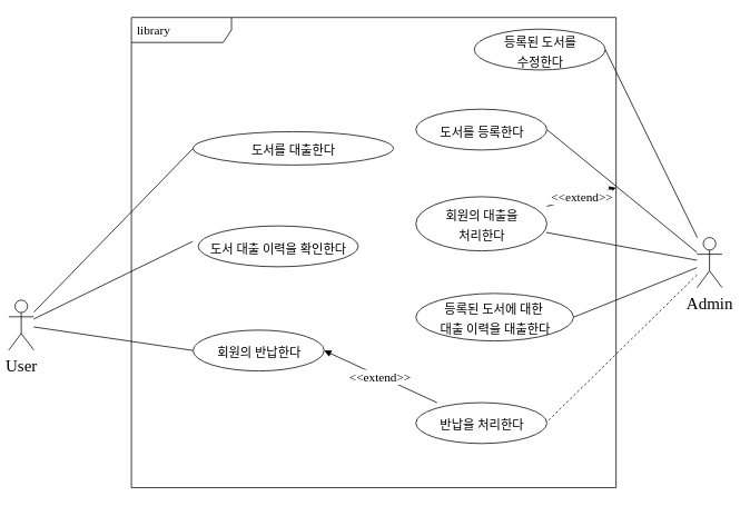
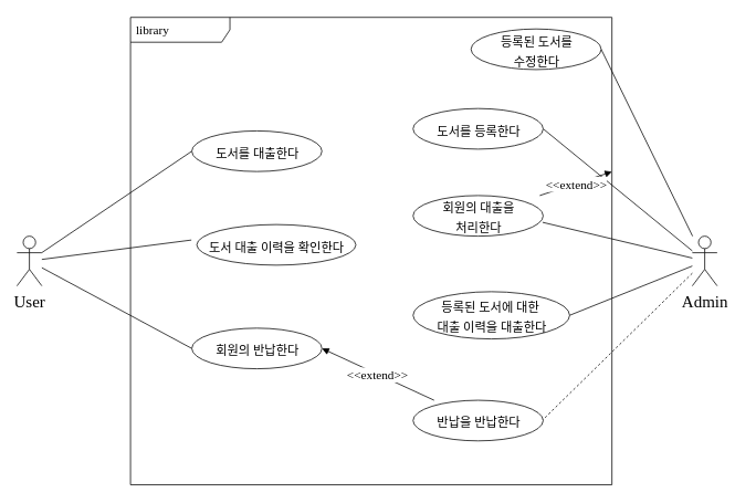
  <mxCell id="0" />
  <mxCell id="1" parent="0" />
  <mxCell id="2" value="library" style="shape=umlFrame;whiteSpace=wrap;html=1;width=120;height=30;boundedLbl=1;verticalAlign=middle;align=left;spacingLeft=5;rounded=1;dashed=0;hachureGap=4;strokeColor=#000000;fontFamily=Architects Daughter;fontSource=https%3A%2F%2Ffonts.googleapis.com%2Fcss%3Ffamily%3DArchitects%2BDaughter;fontSize=15;fontColor=#000000;fillColor=#FFFFFF;" vertex="1" parent="1"><mxGeometry x="157" y="20" width="581" height="564" as="geometry" /></mxCell>
  <mxCell id="3" style="edgeStyle=none;shape=connector;rounded=1;hachureGap=4;html=1;entryX=0;entryY=0.5;entryDx=0;entryDy=0;labelBackgroundColor=default;strokeColor=#000000;fontFamily=Architects Daughter;fontSource=https%3A%2F%2Ffonts.googleapis.com%2Fcss%3Ffamily%3DArchitects%2BDaughter;fontSize=15;fontColor=#000000;endArrow=none;endFill=0;" edge="1" parent="1" source="6" target="7"><mxGeometry relative="1" as="geometry" /></mxCell>
  <mxCell id="4" style="edgeStyle=none;shape=connector;rounded=1;hachureGap=4;html=1;entryX=0;entryY=0.5;entryDx=0;entryDy=0;labelBackgroundColor=default;strokeColor=#000000;fontFamily=Architects Daughter;fontSource=https%3A%2F%2Ffonts.googleapis.com%2Fcss%3Ffamily%3DArchitects%2BDaughter;fontSize=15;fontColor=#000000;endArrow=none;endFill=0;" edge="1" parent="1" source="6" target="9"><mxGeometry relative="1" as="geometry" /></mxCell>
  <mxCell id="5" style="edgeStyle=none;shape=connector;rounded=1;hachureGap=4;html=1;entryX=-0.034;entryY=0.381;entryDx=0;entryDy=0;entryPerimeter=0;labelBackgroundColor=default;strokeColor=#000000;fontFamily=Architects Daughter;fontSource=https%3A%2F%2Ffonts.googleapis.com%2Fcss%3Ffamily%3DArchitects%2BDaughter;fontSize=15;fontColor=#000000;endArrow=none;endFill=0;" edge="1" parent="1" source="6" target="8"><mxGeometry relative="1" as="geometry" /></mxCell>
- <mxCell id="6" value="&lt;font color=&quot;#000000&quot;&gt;User&lt;/font&gt;" style="shape=umlActor;verticalLabelPosition=bottom;verticalAlign=top;html=1;hachureGap=4;fontFamily=Architects Daughter;fontSource=https%3A%2F%2Ffonts.googleapis.com%2Fcss%3Ffamily%3DArchitects%2BDaughter;fontSize=20;strokeColor=#000000;rounded=1;" vertex="1" parent="1"><mxGeometry x="10" y="359" width="30" height="60" as="geometry" /></mxCell>
- <mxCell id="7" value="&lt;font style=&quot;font-size: 15px;&quot;&gt;도서를 대출한다&lt;/font&gt;" style="shape=ellipse;container=1;horizontal=1;horizontalStack=0;resizeParent=1;resizeParentMax=0;resizeLast=0;html=1;dashed=0;collapsible=0;rounded=1;hachureGap=4;strokeColor=#000000;fontFamily=Architects Daughter;fontSource=https%3A%2F%2Ffonts.googleapis.com%2Fcss%3Ffamily%3DArchitects%2BDaughter;fontSize=20;fontColor=#000000;fillColor=#FFFFFF;" vertex="1" parent="1"><mxGeometry x="231" y="157" width="240" height="40" as="geometry" /></mxCell>
+ <mxCell id="6" value="&lt;font color=&quot;#000000&quot;&gt;User&lt;/font&gt;" style="shape=umlActor;verticalLabelPosition=bottom;verticalAlign=top;html=1;hachureGap=4;fontFamily=Architects Daughter;fontSource=https%3A%2F%2Ffonts.googleapis.com%2Fcss%3Ffamily%3DArchitects%2BDaughter;fontSize=20;strokeColor=#000000;rounded=1;" vertex="1" parent="1"><mxGeometry x="20" y="284" width="30" height="60" as="geometry" /></mxCell>
+ <mxCell id="7" value="&lt;font style=&quot;font-size: 15px;&quot;&gt;도서를 대출한다&lt;/font&gt;" style="shape=ellipse;container=1;horizontal=1;horizontalStack=0;resizeParent=1;resizeParentMax=0;resizeLast=0;html=1;dashed=0;collapsible=0;rounded=1;hachureGap=4;strokeColor=#000000;fontFamily=Architects Daughter;fontSource=https%3A%2F%2Ffonts.googleapis.com%2Fcss%3Ffamily%3DArchitects%2BDaughter;fontSize=20;fontColor=#000000;fillColor=#FFFFFF;" vertex="1" parent="1"><mxGeometry x="231" y="157" width="157" height="49" as="geometry" /></mxCell>
  <mxCell id="8" value="&lt;font style=&quot;font-size: 15px;&quot;&gt;도서 대출 이력을 확인한다&lt;/font&gt;" style="shape=ellipse;container=1;horizontal=1;horizontalStack=0;resizeParent=1;resizeParentMax=0;resizeLast=0;html=1;dashed=0;collapsible=0;rounded=1;hachureGap=4;strokeColor=#000000;fontFamily=Architects Daughter;fontSource=https%3A%2F%2Ffonts.googleapis.com%2Fcss%3Ffamily%3DArchitects%2BDaughter;fontSize=20;fontColor=#000000;fillColor=#FFFFFF;" vertex="1" parent="1"><mxGeometry x="237" y="270" width="192" height="49" as="geometry" /></mxCell>
  <mxCell id="9" value="&lt;font style=&quot;font-size: 15px;&quot;&gt;회원의 반납한다&lt;/font&gt;" style="shape=ellipse;container=1;horizontal=1;horizontalStack=0;resizeParent=1;resizeParentMax=0;resizeLast=0;html=1;dashed=0;collapsible=0;rounded=1;hachureGap=4;strokeColor=#000000;fontFamily=Architects Daughter;fontSource=https%3A%2F%2Ffonts.googleapis.com%2Fcss%3Ffamily%3DArchitects%2BDaughter;fontSize=20;fontColor=#000000;fillColor=#FFFFFF;" vertex="1" parent="1"><mxGeometry x="231" y="395" width="157" height="49" as="geometry" /></mxCell>
  <mxCell id="10" style="edgeStyle=none;shape=connector;rounded=1;hachureGap=4;html=1;entryX=1;entryY=0.5;entryDx=0;entryDy=0;labelBackgroundColor=default;strokeColor=#000000;fontFamily=Architects Daughter;fontSource=https%3A%2F%2Ffonts.googleapis.com%2Fcss%3Ffamily%3DArchitects%2BDaughter;fontSize=15;fontColor=#000000;endArrow=none;endFill=0;" edge="1" parent="1" source="15" target="16"><mxGeometry relative="1" as="geometry" /></mxCell>
  <mxCell id="11" style="edgeStyle=none;shape=connector;rounded=1;hachureGap=4;html=1;entryX=0.996;entryY=0.66;entryDx=0;entryDy=0;entryPerimeter=0;labelBackgroundColor=default;strokeColor=#000000;fontFamily=Architects Daughter;fontSource=https%3A%2F%2Ffonts.googleapis.com%2Fcss%3Ffamily%3DArchitects%2BDaughter;fontSize=15;fontColor=#000000;endArrow=none;endFill=0;" edge="1" parent="1" source="15" target="20"><mxGeometry relative="1" as="geometry" /></mxCell>
  <mxCell id="12" style="edgeStyle=none;shape=connector;rounded=1;hachureGap=4;html=1;entryX=1;entryY=0.5;entryDx=0;entryDy=0;labelBackgroundColor=default;strokeColor=#000000;fontFamily=Architects Daughter;fontSource=https%3A%2F%2Ffonts.googleapis.com%2Fcss%3Ffamily%3DArchitects%2BDaughter;fontSize=15;fontColor=#000000;endArrow=none;endFill=0;" edge="1" parent="1" source="15" target="18"><mxGeometry relative="1" as="geometry" /></mxCell>
  <mxCell id="13" style="edgeStyle=none;shape=connector;rounded=1;hachureGap=4;html=1;entryX=1;entryY=0.5;entryDx=0;entryDy=0;labelBackgroundColor=default;strokeColor=#000000;fontFamily=Architects Daughter;fontSource=https%3A%2F%2Ffonts.googleapis.com%2Fcss%3Ffamily%3DArchitects%2BDaughter;fontSize=15;fontColor=#000000;startArrow=none;startFill=0;endArrow=none;endFill=0;" edge="1" parent="1" source="15" target="17"><mxGeometry relative="1" as="geometry" /></mxCell>
  <mxCell id="14" style="edgeStyle=none;html=1;entryX=0.959;entryY=0.602;entryDx=0;entryDy=0;entryPerimeter=0;strokeColor=#000000;endArrow=none;endFill=0;dashed=1;" edge="1" parent="1" source="15" target="22"><mxGeometry relative="1" as="geometry"><mxPoint x="766" y="398" as="targetPoint" /></mxGeometry></mxCell>
  <mxCell id="15" value="&lt;font color=&quot;#000000&quot;&gt;Admin&lt;br&gt;&lt;/font&gt;" style="shape=umlActor;verticalLabelPosition=bottom;verticalAlign=top;html=1;hachureGap=4;fontFamily=Architects Daughter;fontSource=https%3A%2F%2Ffonts.googleapis.com%2Fcss%3Ffamily%3DArchitects%2BDaughter;fontSize=20;strokeColor=#000000;rounded=1;" vertex="1" parent="1"><mxGeometry x="835" y="284" width="30" height="60" as="geometry" /></mxCell>
  <mxCell id="16" value="&lt;span style=&quot;font-size: 15px;&quot;&gt;도서를 등록한다&lt;/span&gt;" style="shape=ellipse;container=1;horizontal=1;horizontalStack=0;resizeParent=1;resizeParentMax=0;resizeLast=0;html=1;dashed=0;collapsible=0;rounded=1;hachureGap=4;strokeColor=#000000;fontFamily=Architects Daughter;fontSource=https%3A%2F%2Ffonts.googleapis.com%2Fcss%3Ffamily%3DArchitects%2BDaughter;fontSize=20;fontColor=#000000;fillColor=#FFFFFF;" vertex="1" parent="1"><mxGeometry x="498" y="130" width="157" height="49" as="geometry" /></mxCell>
  <mxCell id="17" value="&lt;span style=&quot;font-size: 15px;&quot;&gt;등록된 도서를&lt;br&gt;수정한다&lt;br&gt;&lt;/span&gt;" style="shape=ellipse;container=1;horizontal=1;horizontalStack=0;resizeParent=1;resizeParentMax=0;resizeLast=0;html=1;dashed=0;collapsible=0;rounded=1;hachureGap=4;strokeColor=#000000;fontFamily=Architects Daughter;fontSource=https%3A%2F%2Ffonts.googleapis.com%2Fcss%3Ffamily%3DArchitects%2BDaughter;fontSize=20;fontColor=#000000;fillColor=#FFFFFF;" vertex="1" parent="1"><mxGeometry x="568" y="34" width="157" height="49" as="geometry" /></mxCell>
  <mxCell id="18" value="&lt;span style=&quot;font-size: 15px;&quot;&gt;등록된 도서에 대한&amp;nbsp;&lt;br&gt;대출 이력을 대출한다&lt;br&gt;&lt;/span&gt;" style="shape=ellipse;container=1;horizontal=1;horizontalStack=0;resizeParent=1;resizeParentMax=0;resizeLast=0;html=1;dashed=0;collapsible=0;rounded=1;hachureGap=4;strokeColor=#000000;fontFamily=Architects Daughter;fontSource=https%3A%2F%2Ffonts.googleapis.com%2Fcss%3Ffamily%3DArchitects%2BDaughter;fontSize=20;fontColor=#000000;fillColor=#FFFFFF;" vertex="1" parent="1"><mxGeometry x="498" y="351" width="189" height="57" as="geometry" /></mxCell>
  <mxCell id="19" value="&lt;span style=&quot;background-color: rgb(255, 255, 255);&quot;&gt;&amp;lt;&amp;lt;extend&amp;gt;&amp;gt;&lt;/span&gt;" style="edgeStyle=none;rounded=1;hachureGap=4;html=1;fontFamily=Architects Daughter;fontSource=https%3A%2F%2Ffonts.googleapis.com%2Fcss%3Ffamily%3DArchitects%2BDaughter;fontSize=15;fontColor=#000000;strokeColor=#000000;endArrow=block;endFill=1;" edge="1" parent="1" source="20" target="2"><mxGeometry relative="1" as="geometry" /></mxCell>
- <mxCell id="20" value="&lt;span style=&quot;font-size: 15px;&quot;&gt;회원의 대출을&lt;br&gt;처리한다&lt;br&gt;&lt;/span&gt;" style="shape=ellipse;container=1;horizontal=1;horizontalStack=0;resizeParent=1;resizeParentMax=0;resizeLast=0;html=1;dashed=0;collapsible=0;rounded=1;hachureGap=4;strokeColor=#000000;fontFamily=Architects Daughter;fontSource=https%3A%2F%2Ffonts.googleapis.com%2Fcss%3Ffamily%3DArchitects%2BDaughter;fontSize=20;fontColor=#000000;fillColor=#FFFFFF;" vertex="1" parent="1"><mxGeometry x="498" y="235" width="157" height="65" as="geometry" /></mxCell>
+ <mxCell id="20" value="&lt;span style=&quot;font-size: 15px;&quot;&gt;회원의 대출을&lt;br&gt;처리한다&lt;br&gt;&lt;/span&gt;" style="shape=ellipse;container=1;horizontal=1;horizontalStack=0;resizeParent=1;resizeParentMax=0;resizeLast=0;html=1;dashed=0;collapsible=0;rounded=1;hachureGap=4;strokeColor=#000000;fontFamily=Architects Daughter;fontSource=https%3A%2F%2Ffonts.googleapis.com%2Fcss%3Ffamily%3DArchitects%2BDaughter;fontSize=20;fontColor=#000000;fillColor=#FFFFFF;" vertex="1" parent="1"><mxGeometry x="498" y="235" width="157" height="49" as="geometry" /></mxCell>
  <mxCell id="21" value="&lt;span style=&quot;background-color: rgb(255, 255, 255);&quot;&gt;&amp;lt;&amp;lt;extend&amp;gt;&amp;gt;&lt;/span&gt;" style="edgeStyle=none;shape=connector;rounded=1;hachureGap=4;html=1;entryX=1;entryY=0.5;entryDx=0;entryDy=0;labelBackgroundColor=default;strokeColor=#000000;fontFamily=Architects Daughter;fontSource=https%3A%2F%2Ffonts.googleapis.com%2Fcss%3Ffamily%3DArchitects%2BDaughter;fontSize=15;fontColor=#000000;endArrow=block;endFill=1;" edge="1" parent="1" source="22" target="9"><mxGeometry relative="1" as="geometry" /></mxCell>
- <mxCell id="22" value="&lt;span style=&quot;font-size: 15px;&quot;&gt;반납을 처리한다&lt;br&gt;&lt;/span&gt;" style="shape=ellipse;container=1;horizontal=1;horizontalStack=0;resizeParent=1;resizeParentMax=0;resizeLast=0;html=1;dashed=0;collapsible=0;rounded=1;hachureGap=4;strokeColor=#000000;fontFamily=Architects Daughter;fontSource=https%3A%2F%2Ffonts.googleapis.com%2Fcss%3Ffamily%3DArchitects%2BDaughter;fontSize=20;fontColor=#000000;fillColor=#FFFFFF;" vertex="1" parent="1"><mxGeometry x="498" y="482" width="157" height="49" as="geometry" /></mxCell>
+ <mxCell id="22" value="&lt;span style=&quot;font-size: 15px;&quot;&gt;반납을 반납한다&lt;br&gt;&lt;/span&gt;" style="shape=ellipse;container=1;horizontal=1;horizontalStack=0;resizeParent=1;resizeParentMax=0;resizeLast=0;html=1;dashed=0;collapsible=0;rounded=1;hachureGap=4;strokeColor=#000000;fontFamily=Architects Daughter;fontSource=https%3A%2F%2Ffonts.googleapis.com%2Fcss%3Ffamily%3DArchitects%2BDaughter;fontSize=20;fontColor=#000000;fillColor=#FFFFFF;" vertex="1" parent="1"><mxGeometry x="498" y="482" width="157" height="49" as="geometry" /></mxCell>
